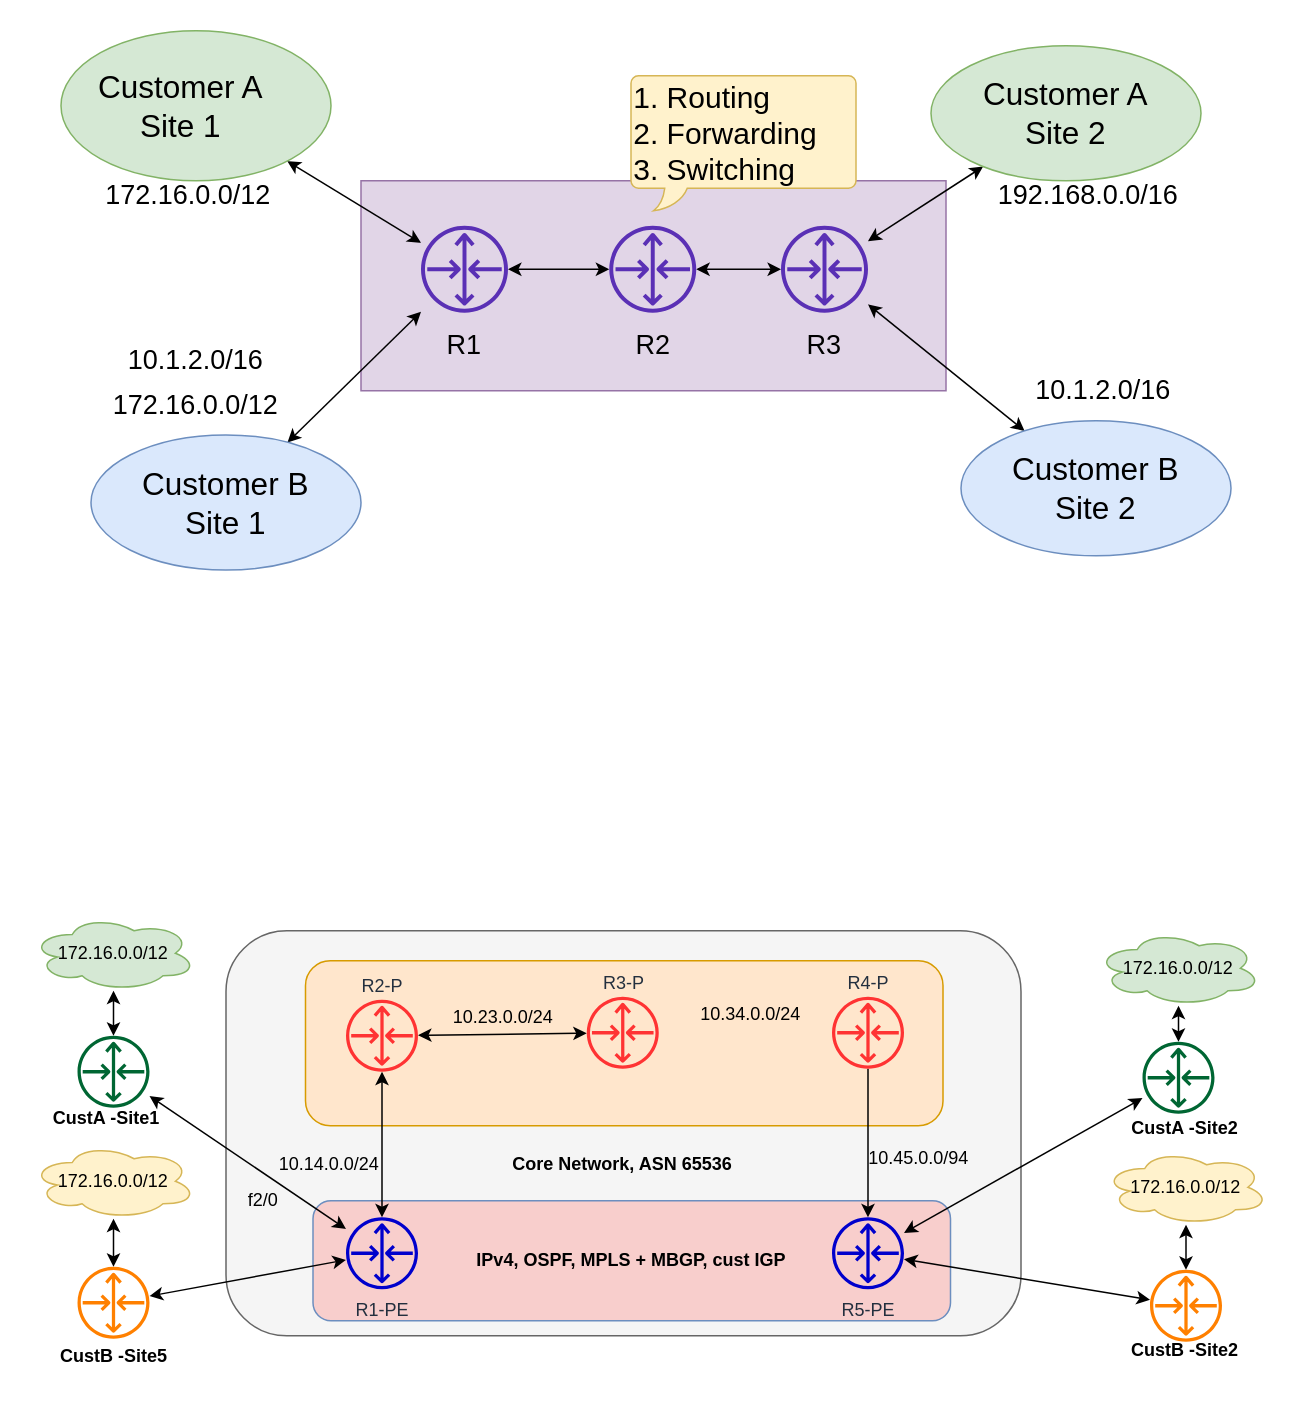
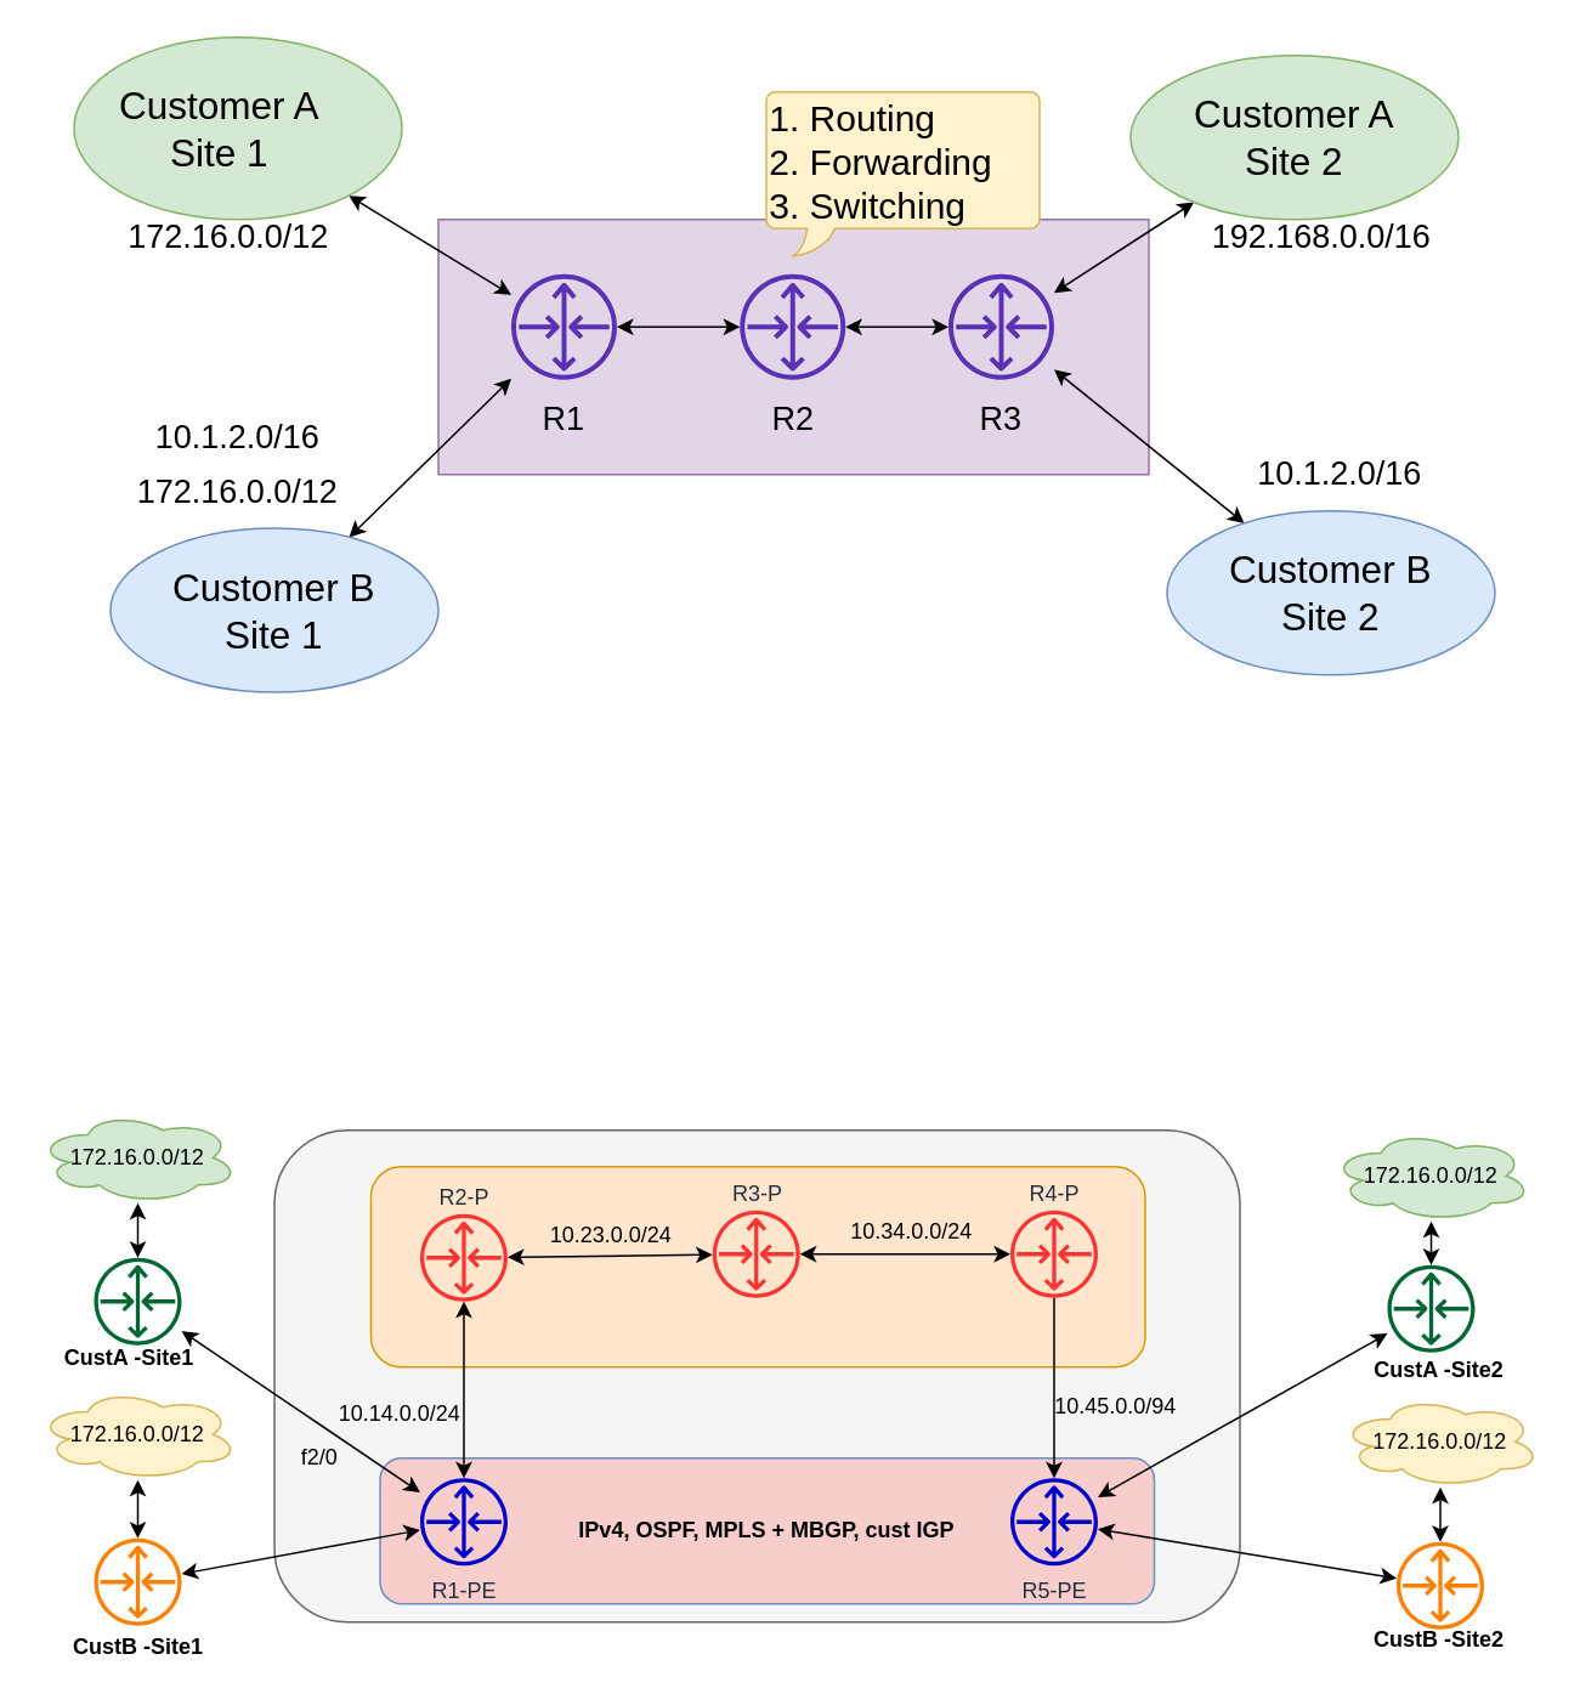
  <mxCell id="0" />
  <mxCell id="1" parent="0" />
  <mxCell id="2" value="" style="rounded=0;whiteSpace=wrap;html=1;fillColor=#e1d5e7;strokeColor=#9673a6;" vertex="1" parent="1"><mxGeometry x="240" y="120" width="390" height="140" as="geometry" /></mxCell>
  <mxCell id="3" style="edgeStyle=none;rounded=0;orthogonalLoop=1;jettySize=auto;html=1;startArrow=classic;startFill=1;" edge="1" parent="1" source="4" target="12"><mxGeometry relative="1" as="geometry" /></mxCell>
  <mxCell id="4" value="" style="ellipse;whiteSpace=wrap;html=1;fillColor=#d5e8d4;strokeColor=#82b366;" vertex="1" parent="1"><mxGeometry x="40" y="20" width="180" height="100" as="geometry" /></mxCell>
  <mxCell id="5" style="edgeStyle=none;rounded=0;orthogonalLoop=1;jettySize=auto;html=1;startArrow=classic;startFill=1;" edge="1" parent="1" source="6" target="15"><mxGeometry relative="1" as="geometry" /></mxCell>
  <mxCell id="6" value="" style="ellipse;whiteSpace=wrap;html=1;fillColor=#d5e8d4;strokeColor=#82b366;" vertex="1" parent="1"><mxGeometry x="620" y="30" width="180" height="90" as="geometry" /></mxCell>
  <mxCell id="7" value="&lt;font style=&quot;font-size: 21px&quot;&gt;Customer A Site 1&lt;/font&gt;" style="text;html=1;strokeColor=none;fillColor=none;align=center;verticalAlign=middle;whiteSpace=wrap;rounded=0;" vertex="1" parent="1"><mxGeometry x="60" y="50" width="120" height="40" as="geometry" /></mxCell>
  <mxCell id="8" value="&lt;font style=&quot;font-size: 21px&quot;&gt;Customer A Site 2&lt;/font&gt;" style="text;html=1;strokeColor=none;fillColor=none;align=center;verticalAlign=middle;whiteSpace=wrap;rounded=0;" vertex="1" parent="1"><mxGeometry x="650" y="55" width="120" height="40" as="geometry" /></mxCell>
  <mxCell id="9" value="&lt;font style=&quot;font-size: 18px&quot;&gt;172.16.0.0/12&lt;/font&gt;" style="text;html=1;strokeColor=none;fillColor=none;align=center;verticalAlign=middle;whiteSpace=wrap;rounded=0;" vertex="1" parent="1"><mxGeometry x="70" y="120" width="110" height="20" as="geometry" /></mxCell>
  <mxCell id="10" value="&lt;font style=&quot;font-size: 18px&quot;&gt;192.168.0.0/16&lt;/font&gt;" style="text;html=1;strokeColor=none;fillColor=none;align=center;verticalAlign=middle;whiteSpace=wrap;rounded=0;" vertex="1" parent="1"><mxGeometry x="670" y="120" width="110" height="20" as="geometry" /></mxCell>
  <mxCell id="11" style="edgeStyle=orthogonalEdgeStyle;rounded=0;orthogonalLoop=1;jettySize=auto;html=1;startArrow=classic;startFill=1;" edge="1" parent="1" source="12" target="14"><mxGeometry relative="1" as="geometry" /></mxCell>
  <mxCell id="12" value="" style="outlineConnect=0;fontColor=#232F3E;gradientColor=none;fillColor=#5A30B5;strokeColor=none;dashed=0;verticalLabelPosition=bottom;verticalAlign=top;align=center;html=1;fontSize=12;fontStyle=0;aspect=fixed;pointerEvents=1;shape=mxgraph.aws4.router;" vertex="1" parent="1"><mxGeometry x="280" y="150" width="58" height="58" as="geometry" /></mxCell>
  <mxCell id="13" style="edgeStyle=orthogonalEdgeStyle;rounded=0;orthogonalLoop=1;jettySize=auto;html=1;startArrow=classic;startFill=1;" edge="1" parent="1" source="14" target="15"><mxGeometry relative="1" as="geometry" /></mxCell>
  <mxCell id="14" value="" style="outlineConnect=0;fontColor=#232F3E;gradientColor=none;fillColor=#5A30B5;strokeColor=none;dashed=0;verticalLabelPosition=bottom;verticalAlign=top;align=center;html=1;fontSize=12;fontStyle=0;aspect=fixed;pointerEvents=1;shape=mxgraph.aws4.router;" vertex="1" parent="1"><mxGeometry x="405.5" y="150" width="58" height="58" as="geometry" /></mxCell>
  <mxCell id="15" value="" style="outlineConnect=0;fontColor=#232F3E;gradientColor=none;fillColor=#5A30B5;strokeColor=none;dashed=0;verticalLabelPosition=bottom;verticalAlign=top;align=center;html=1;fontSize=12;fontStyle=0;aspect=fixed;pointerEvents=1;shape=mxgraph.aws4.router;" vertex="1" parent="1"><mxGeometry x="520" y="150" width="58" height="58" as="geometry" /></mxCell>
  <mxCell id="16" value="&lt;font style=&quot;font-size: 18px&quot;&gt;R1&lt;/font&gt;" style="text;html=1;strokeColor=none;fillColor=none;align=center;verticalAlign=middle;whiteSpace=wrap;rounded=0;" vertex="1" parent="1"><mxGeometry x="289" y="220" width="40" height="20" as="geometry" /></mxCell>
  <mxCell id="17" value="&lt;font style=&quot;font-size: 18px&quot;&gt;R2&lt;/font&gt;" style="text;html=1;strokeColor=none;fillColor=none;align=center;verticalAlign=middle;whiteSpace=wrap;rounded=0;" vertex="1" parent="1"><mxGeometry x="414.5" y="220" width="40" height="20" as="geometry" /></mxCell>
  <mxCell id="18" value="&lt;font style=&quot;font-size: 18px&quot;&gt;R3&lt;/font&gt;" style="text;html=1;strokeColor=none;fillColor=none;align=center;verticalAlign=middle;whiteSpace=wrap;rounded=0;" vertex="1" parent="1"><mxGeometry x="529" y="220" width="40" height="20" as="geometry" /></mxCell>
  <mxCell id="19" value="&lt;font style=&quot;font-size: 20px&quot;&gt;1. Routing&amp;nbsp;&lt;br&gt;2. Forwarding&lt;br&gt;3. Switching&lt;/font&gt;" style="whiteSpace=wrap;html=1;shape=mxgraph.basic.roundRectCallout;dx=30;dy=15;size=5;boundedLbl=1;align=left;fillColor=#fff2cc;strokeColor=#d6b656;" vertex="1" parent="1"><mxGeometry x="420" y="50" width="150" height="90" as="geometry" /></mxCell>
  <mxCell id="20" style="edgeStyle=none;rounded=0;orthogonalLoop=1;jettySize=auto;html=1;startArrow=classic;startFill=1;" edge="1" parent="1" source="21" target="15"><mxGeometry relative="1" as="geometry" /></mxCell>
  <mxCell id="21" value="" style="ellipse;whiteSpace=wrap;html=1;fillColor=#dae8fc;strokeColor=#6c8ebf;" vertex="1" parent="1"><mxGeometry x="640" y="280" width="180" height="90" as="geometry" /></mxCell>
  <mxCell id="22" value="&lt;font style=&quot;font-size: 21px&quot;&gt;Customer B Site 2&lt;/font&gt;" style="text;html=1;strokeColor=none;fillColor=none;align=center;verticalAlign=middle;whiteSpace=wrap;rounded=0;" vertex="1" parent="1"><mxGeometry x="670" y="305" width="120" height="40" as="geometry" /></mxCell>
  <mxCell id="23" style="edgeStyle=none;rounded=0;orthogonalLoop=1;jettySize=auto;html=1;startArrow=classic;startFill=1;" edge="1" parent="1" source="24" target="12"><mxGeometry relative="1" as="geometry" /></mxCell>
  <mxCell id="24" value="" style="ellipse;whiteSpace=wrap;html=1;fillColor=#dae8fc;strokeColor=#6c8ebf;" vertex="1" parent="1"><mxGeometry x="60" y="289.5" width="180" height="90" as="geometry" /></mxCell>
  <mxCell id="25" value="&lt;font style=&quot;font-size: 21px&quot;&gt;Customer B Site 1&lt;/font&gt;" style="text;html=1;strokeColor=none;fillColor=none;align=center;verticalAlign=middle;whiteSpace=wrap;rounded=0;" vertex="1" parent="1"><mxGeometry x="90" y="314.5" width="120" height="40" as="geometry" /></mxCell>
  <mxCell id="26" value="&lt;font style=&quot;font-size: 18px&quot;&gt;10.1.2.0/16&lt;/font&gt;" style="text;html=1;strokeColor=none;fillColor=none;align=center;verticalAlign=middle;whiteSpace=wrap;rounded=0;" vertex="1" parent="1"><mxGeometry x="75" y="230" width="110" height="20" as="geometry" /></mxCell>
  <mxCell id="27" value="&lt;font style=&quot;font-size: 18px&quot;&gt;172.16.0.0/12&lt;/font&gt;" style="text;html=1;strokeColor=none;fillColor=none;align=center;verticalAlign=middle;whiteSpace=wrap;rounded=0;" vertex="1" parent="1"><mxGeometry x="75" y="260" width="110" height="20" as="geometry" /></mxCell>
  <mxCell id="28" value="&lt;font style=&quot;font-size: 18px&quot;&gt;10.1.2.0/16&lt;/font&gt;" style="text;html=1;strokeColor=none;fillColor=none;align=center;verticalAlign=middle;whiteSpace=wrap;rounded=0;" vertex="1" parent="1"><mxGeometry x="680" y="250" width="110" height="20" as="geometry" /></mxCell>
  <mxCell id="29" value="" style="rounded=1;whiteSpace=wrap;html=1;fillColor=#f5f5f5;strokeColor=#666666;fontColor=#333333;" vertex="1" parent="1"><mxGeometry x="150" y="620" width="530" height="270" as="geometry" /></mxCell>
  <mxCell id="30" value="" style="rounded=1;whiteSpace=wrap;html=1;fillColor=#ffe6cc;strokeColor=#d79b00;" vertex="1" parent="1"><mxGeometry x="203" y="640" width="425" height="110" as="geometry" /></mxCell>
  <mxCell id="31" value="&lt;b&gt;IPv4, OSPF, MPLS + MBGP, cust IGP&lt;/b&gt;" style="rounded=1;whiteSpace=wrap;html=1;fillColor=#f8cecc;strokeColor=#6c8ebf;" vertex="1" parent="1"><mxGeometry x="208" y="800" width="425" height="80" as="geometry" /></mxCell>
  <mxCell id="32" style="edgeStyle=none;rounded=0;orthogonalLoop=1;jettySize=auto;html=1;startArrow=classic;startFill=1;" edge="1" parent="1" source="33" target="37"><mxGeometry relative="1" as="geometry" /></mxCell>
  <mxCell id="33" value="R1-PE" style="outlineConnect=0;fontColor=#232F3E;gradientColor=none;fillColor=#0000CC;strokeColor=none;dashed=0;verticalLabelPosition=bottom;verticalAlign=top;align=center;html=1;fontSize=12;fontStyle=0;aspect=fixed;pointerEvents=1;shape=mxgraph.aws4.router;" vertex="1" parent="1"><mxGeometry x="230" y="811" width="48" height="48" as="geometry" /></mxCell>
  <mxCell id="34" style="edgeStyle=none;rounded=0;orthogonalLoop=1;jettySize=auto;html=1;startArrow=classic;startFill=1;endArrow=none;" edge="1" parent="1" source="35" target="40"><mxGeometry relative="1" as="geometry" /></mxCell>
  <mxCell id="35" value="R5-PE" style="outlineConnect=0;fontColor=#232F3E;gradientColor=none;fillColor=#0000CC;strokeColor=none;dashed=0;verticalLabelPosition=bottom;verticalAlign=top;align=center;html=1;fontSize=12;fontStyle=0;aspect=fixed;pointerEvents=1;shape=mxgraph.aws4.router;" vertex="1" parent="1"><mxGeometry x="554" y="811" width="48" height="48" as="geometry" /></mxCell>
  <mxCell id="36" style="edgeStyle=none;rounded=0;orthogonalLoop=1;jettySize=auto;html=1;startArrow=classic;startFill=1;" edge="1" parent="1" source="37" target="39"><mxGeometry relative="1" as="geometry" /></mxCell>
  <mxCell id="37" value="R2-P" style="outlineConnect=0;fontColor=#232F3E;gradientColor=none;fillColor=#FF3333;strokeColor=none;dashed=0;verticalLabelPosition=top;verticalAlign=bottom;align=center;html=1;fontSize=12;fontStyle=0;aspect=fixed;pointerEvents=1;shape=mxgraph.aws4.router;labelPosition=center;" vertex="1" parent="1"><mxGeometry x="230" y="666" width="48" height="48" as="geometry" /></mxCell>
+ <mxCell id="38" style="edgeStyle=none;rounded=0;orthogonalLoop=1;jettySize=auto;html=1;startArrow=classic;startFill=1;" edge="1" parent="1" source="39" target="40"><mxGeometry relative="1" as="geometry" /></mxCell>
  <mxCell id="39" value="R3-P" style="outlineConnect=0;fontColor=#232F3E;gradientColor=none;fillColor=#FF3333;strokeColor=none;dashed=0;verticalLabelPosition=top;verticalAlign=bottom;align=center;html=1;fontSize=12;fontStyle=0;aspect=fixed;pointerEvents=1;shape=mxgraph.aws4.router;labelPosition=center;" vertex="1" parent="1"><mxGeometry x="390.5" y="664" width="48" height="48" as="geometry" /></mxCell>
  <mxCell id="40" value="R4-P" style="outlineConnect=0;fontColor=#232F3E;gradientColor=none;fillColor=#FF3333;strokeColor=none;dashed=0;verticalLabelPosition=top;verticalAlign=bottom;align=center;html=1;fontSize=12;fontStyle=0;aspect=fixed;pointerEvents=1;shape=mxgraph.aws4.router;labelPosition=center;" vertex="1" parent="1"><mxGeometry x="554" y="664" width="48" height="48" as="geometry" /></mxCell>
  <mxCell id="41" style="edgeStyle=none;rounded=0;orthogonalLoop=1;jettySize=auto;html=1;startArrow=classic;startFill=1;" edge="1" parent="1" source="42" target="33"><mxGeometry relative="1" as="geometry" /></mxCell>
  <mxCell id="42" value="" style="outlineConnect=0;fontColor=#232F3E;gradientColor=none;fillColor=#006633;strokeColor=none;dashed=0;verticalLabelPosition=bottom;verticalAlign=top;align=center;html=1;fontSize=12;fontStyle=0;aspect=fixed;pointerEvents=1;shape=mxgraph.aws4.router;" vertex="1" parent="1"><mxGeometry x="51" y="690" width="48" height="48" as="geometry" /></mxCell>
  <mxCell id="43" style="edgeStyle=none;rounded=0;orthogonalLoop=1;jettySize=auto;html=1;startArrow=classic;startFill=1;" edge="1" parent="1" source="44" target="33"><mxGeometry relative="1" as="geometry" /></mxCell>
  <mxCell id="44" value="" style="outlineConnect=0;fontColor=#232F3E;gradientColor=none;fillColor=#FF8000;strokeColor=none;dashed=0;verticalLabelPosition=bottom;verticalAlign=top;align=center;html=1;fontSize=12;fontStyle=0;aspect=fixed;pointerEvents=1;shape=mxgraph.aws4.router;" vertex="1" parent="1"><mxGeometry x="51" y="844" width="48" height="48" as="geometry" /></mxCell>
  <mxCell id="45" style="edgeStyle=none;rounded=0;orthogonalLoop=1;jettySize=auto;html=1;startArrow=classic;startFill=1;" edge="1" parent="1" source="46" target="35"><mxGeometry relative="1" as="geometry" /></mxCell>
  <mxCell id="46" value="" style="outlineConnect=0;fontColor=#232F3E;gradientColor=none;fillColor=#006633;strokeColor=none;dashed=0;verticalLabelPosition=bottom;verticalAlign=top;align=center;html=1;fontSize=12;fontStyle=0;aspect=fixed;pointerEvents=1;shape=mxgraph.aws4.router;" vertex="1" parent="1"><mxGeometry x="761" y="694" width="48" height="48" as="geometry" /></mxCell>
  <mxCell id="47" style="edgeStyle=none;rounded=0;orthogonalLoop=1;jettySize=auto;html=1;startArrow=classic;startFill=1;" edge="1" parent="1" source="48" target="35"><mxGeometry relative="1" as="geometry" /></mxCell>
  <mxCell id="48" value="" style="outlineConnect=0;fontColor=#232F3E;gradientColor=none;fillColor=#FF8000;strokeColor=none;dashed=0;verticalLabelPosition=bottom;verticalAlign=top;align=center;html=1;fontSize=12;fontStyle=0;aspect=fixed;pointerEvents=1;shape=mxgraph.aws4.router;" vertex="1" parent="1"><mxGeometry x="766" y="846" width="48" height="48" as="geometry" /></mxCell>
  <mxCell id="49" style="edgeStyle=none;rounded=0;orthogonalLoop=1;jettySize=auto;html=1;startArrow=classic;startFill=1;" edge="1" parent="1" source="50" target="42"><mxGeometry relative="1" as="geometry" /></mxCell>
  <mxCell id="50" value="172.16.0.0/12" style="ellipse;shape=cloud;whiteSpace=wrap;html=1;fillColor=#d5e8d4;strokeColor=#82b366;" vertex="1" parent="1"><mxGeometry x="20" y="610" width="110" height="50" as="geometry" /></mxCell>
  <mxCell id="51" style="edgeStyle=none;rounded=0;orthogonalLoop=1;jettySize=auto;html=1;startArrow=classic;startFill=1;" edge="1" parent="1" source="52" target="44"><mxGeometry relative="1" as="geometry" /></mxCell>
  <mxCell id="52" value="172.16.0.0/12" style="ellipse;shape=cloud;whiteSpace=wrap;html=1;fillColor=#fff2cc;strokeColor=#d6b656;" vertex="1" parent="1"><mxGeometry x="20" y="762" width="110" height="50" as="geometry" /></mxCell>
  <mxCell id="53" style="edgeStyle=none;rounded=0;orthogonalLoop=1;jettySize=auto;html=1;startArrow=classic;startFill=1;" edge="1" parent="1" source="54" target="46"><mxGeometry relative="1" as="geometry" /></mxCell>
  <mxCell id="54" value="172.16.0.0/12" style="ellipse;shape=cloud;whiteSpace=wrap;html=1;fillColor=#d5e8d4;strokeColor=#82b366;" vertex="1" parent="1"><mxGeometry x="730" y="620" width="110" height="50" as="geometry" /></mxCell>
  <mxCell id="55" style="edgeStyle=none;rounded=0;orthogonalLoop=1;jettySize=auto;html=1;startArrow=classic;startFill=1;" edge="1" parent="1" source="56" target="48"><mxGeometry relative="1" as="geometry" /></mxCell>
  <mxCell id="56" value="172.16.0.0/12" style="ellipse;shape=cloud;whiteSpace=wrap;html=1;fillColor=#fff2cc;strokeColor=#d6b656;" vertex="1" parent="1"><mxGeometry x="735" y="766" width="110" height="50" as="geometry" /></mxCell>
  <mxCell id="57" value="10.14.0.0/24" style="text;html=1;strokeColor=none;fillColor=none;align=center;verticalAlign=middle;whiteSpace=wrap;rounded=0;" vertex="1" parent="1"><mxGeometry x="198.5" y="766" width="40" height="20" as="geometry" /></mxCell>
  <mxCell id="58" value="10.45.0.0/94" style="text;html=1;strokeColor=none;fillColor=none;align=center;verticalAlign=middle;whiteSpace=wrap;rounded=0;" vertex="1" parent="1"><mxGeometry x="592" y="762" width="40" height="20" as="geometry" /></mxCell>
  <mxCell id="59" value="10.23.0.0/24" style="text;html=1;strokeColor=none;fillColor=none;align=center;verticalAlign=middle;whiteSpace=wrap;rounded=0;" vertex="1" parent="1"><mxGeometry x="314.5" y="668" width="40" height="20" as="geometry" /></mxCell>
  <mxCell id="60" value="10.34.0.0/24" style="text;html=1;strokeColor=none;fillColor=none;align=center;verticalAlign=middle;whiteSpace=wrap;rounded=0;" vertex="1" parent="1"><mxGeometry x="480" y="666" width="40" height="20" as="geometry" /></mxCell>
  <mxCell id="61" value="&lt;b&gt;CustA -Site1&lt;/b&gt;" style="text;html=1;strokeColor=none;fillColor=none;align=center;verticalAlign=middle;whiteSpace=wrap;rounded=0;" vertex="1" parent="1"><mxGeometry x="27.5" y="735" width="85" height="20" as="geometry" /></mxCell>
- <mxCell id="62" value="&lt;b&gt;CustB -Site5&lt;/b&gt;" style="text;html=1;strokeColor=none;fillColor=none;align=center;verticalAlign=middle;whiteSpace=wrap;rounded=0;" vertex="1" parent="1"><mxGeometry x="32.5" y="894" width="85" height="20" as="geometry" /></mxCell>
+ <mxCell id="62" value="&lt;b&gt;CustB -Site1&lt;/b&gt;" style="text;html=1;strokeColor=none;fillColor=none;align=center;verticalAlign=middle;whiteSpace=wrap;rounded=0;" vertex="1" parent="1"><mxGeometry x="32.5" y="894" width="85" height="20" as="geometry" /></mxCell>
  <mxCell id="63" value="&lt;b&gt;CustB -Site2&lt;/b&gt;" style="text;html=1;strokeColor=none;fillColor=none;align=center;verticalAlign=middle;whiteSpace=wrap;rounded=0;" vertex="1" parent="1"><mxGeometry x="747.254" y="890" width="85" height="20" as="geometry" /></mxCell>
  <mxCell id="64" value="&lt;b&gt;CustA -Site2&lt;/b&gt;" style="text;html=1;strokeColor=none;fillColor=none;align=center;verticalAlign=middle;whiteSpace=wrap;rounded=0;" vertex="1" parent="1"><mxGeometry x="747.254" y="742" width="85" height="20" as="geometry" /></mxCell>
- <mxCell id="65" value="&lt;b&gt;Core Network, ASN 65536&lt;/b&gt;" style="text;html=1;strokeColor=none;fillColor=none;align=center;verticalAlign=middle;whiteSpace=wrap;rounded=0;" vertex="1" parent="1"><mxGeometry x="329" y="766" width="171" height="20" as="geometry" /></mxCell>
  <mxCell id="66" value="f2/0" style="text;html=1;strokeColor=none;fillColor=none;align=center;verticalAlign=middle;whiteSpace=wrap;rounded=0;" vertex="1" parent="1"><mxGeometry x="160" y="790" width="30" height="20" as="geometry" /></mxCell>
